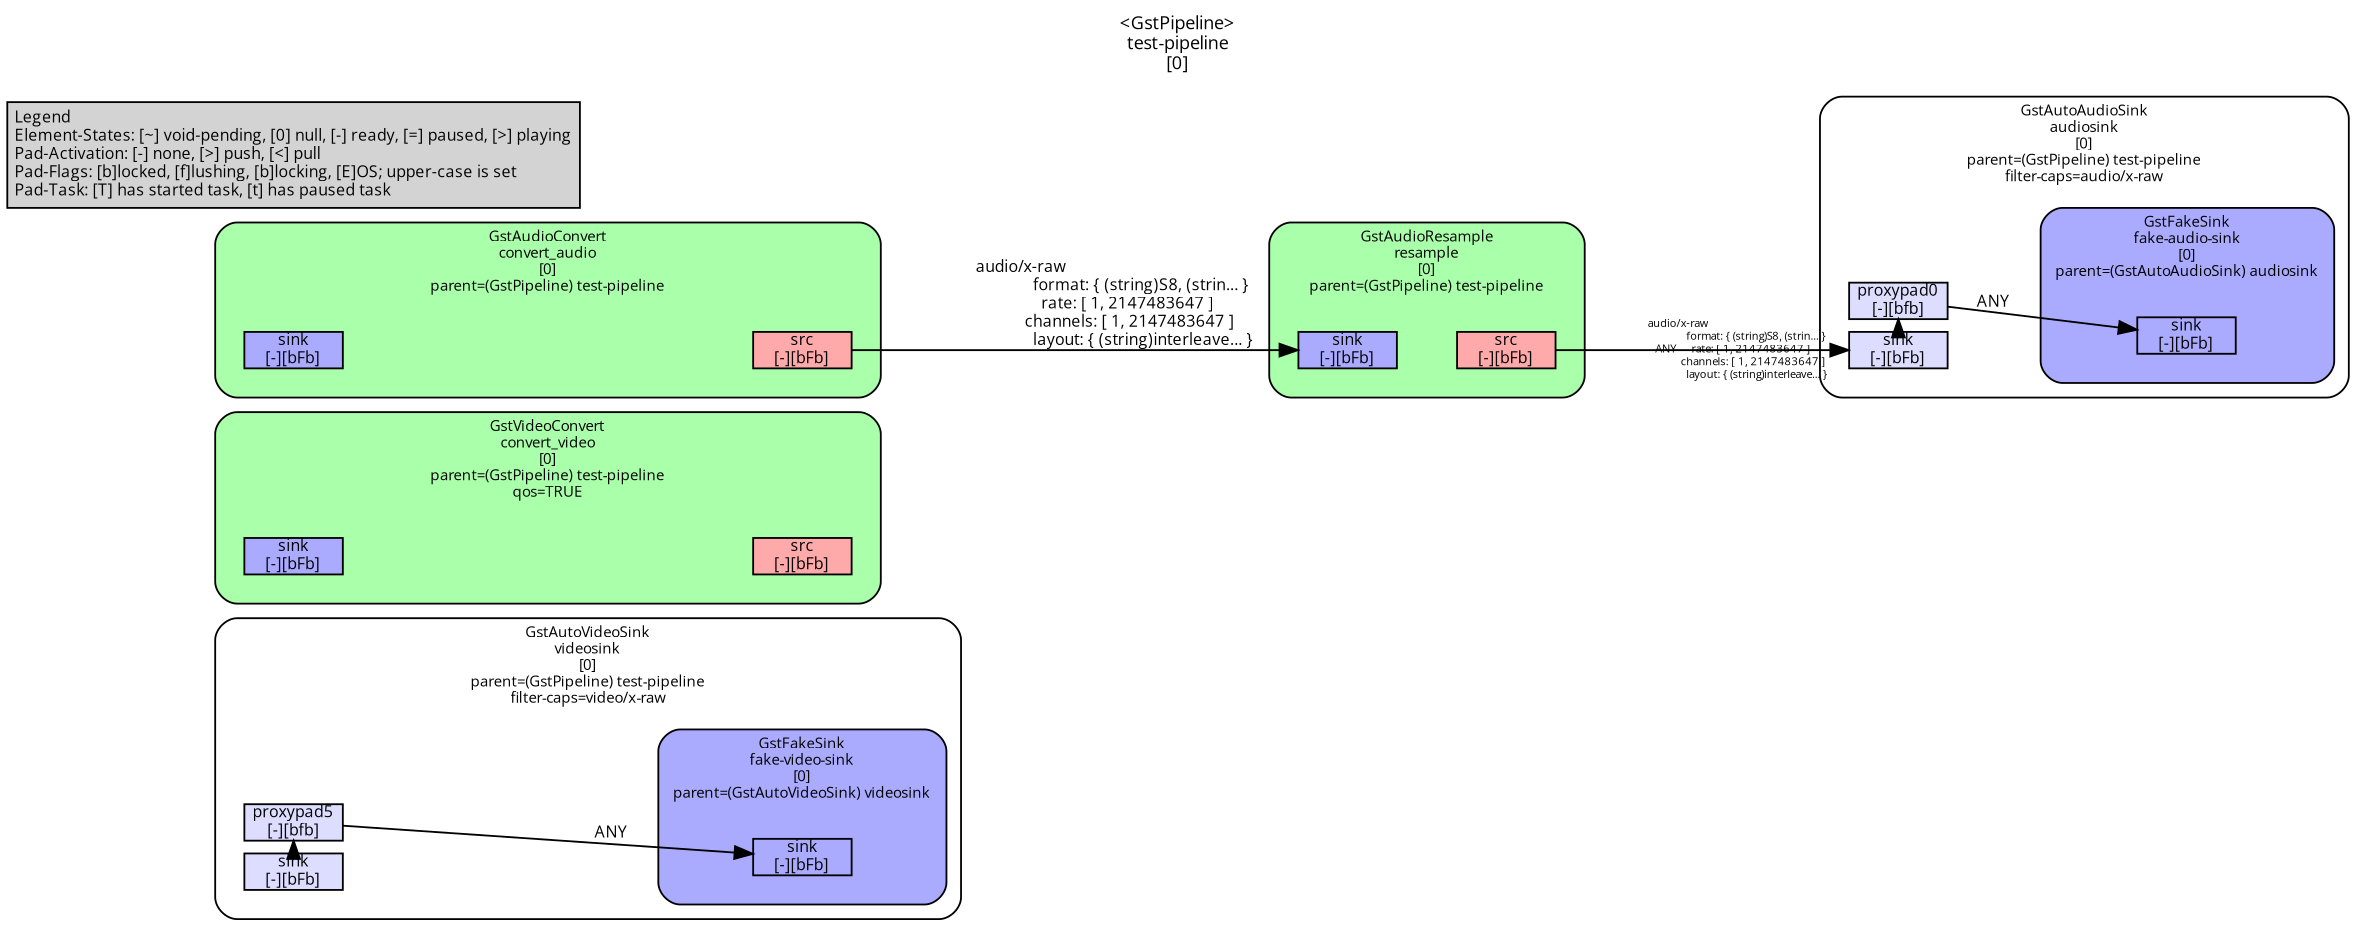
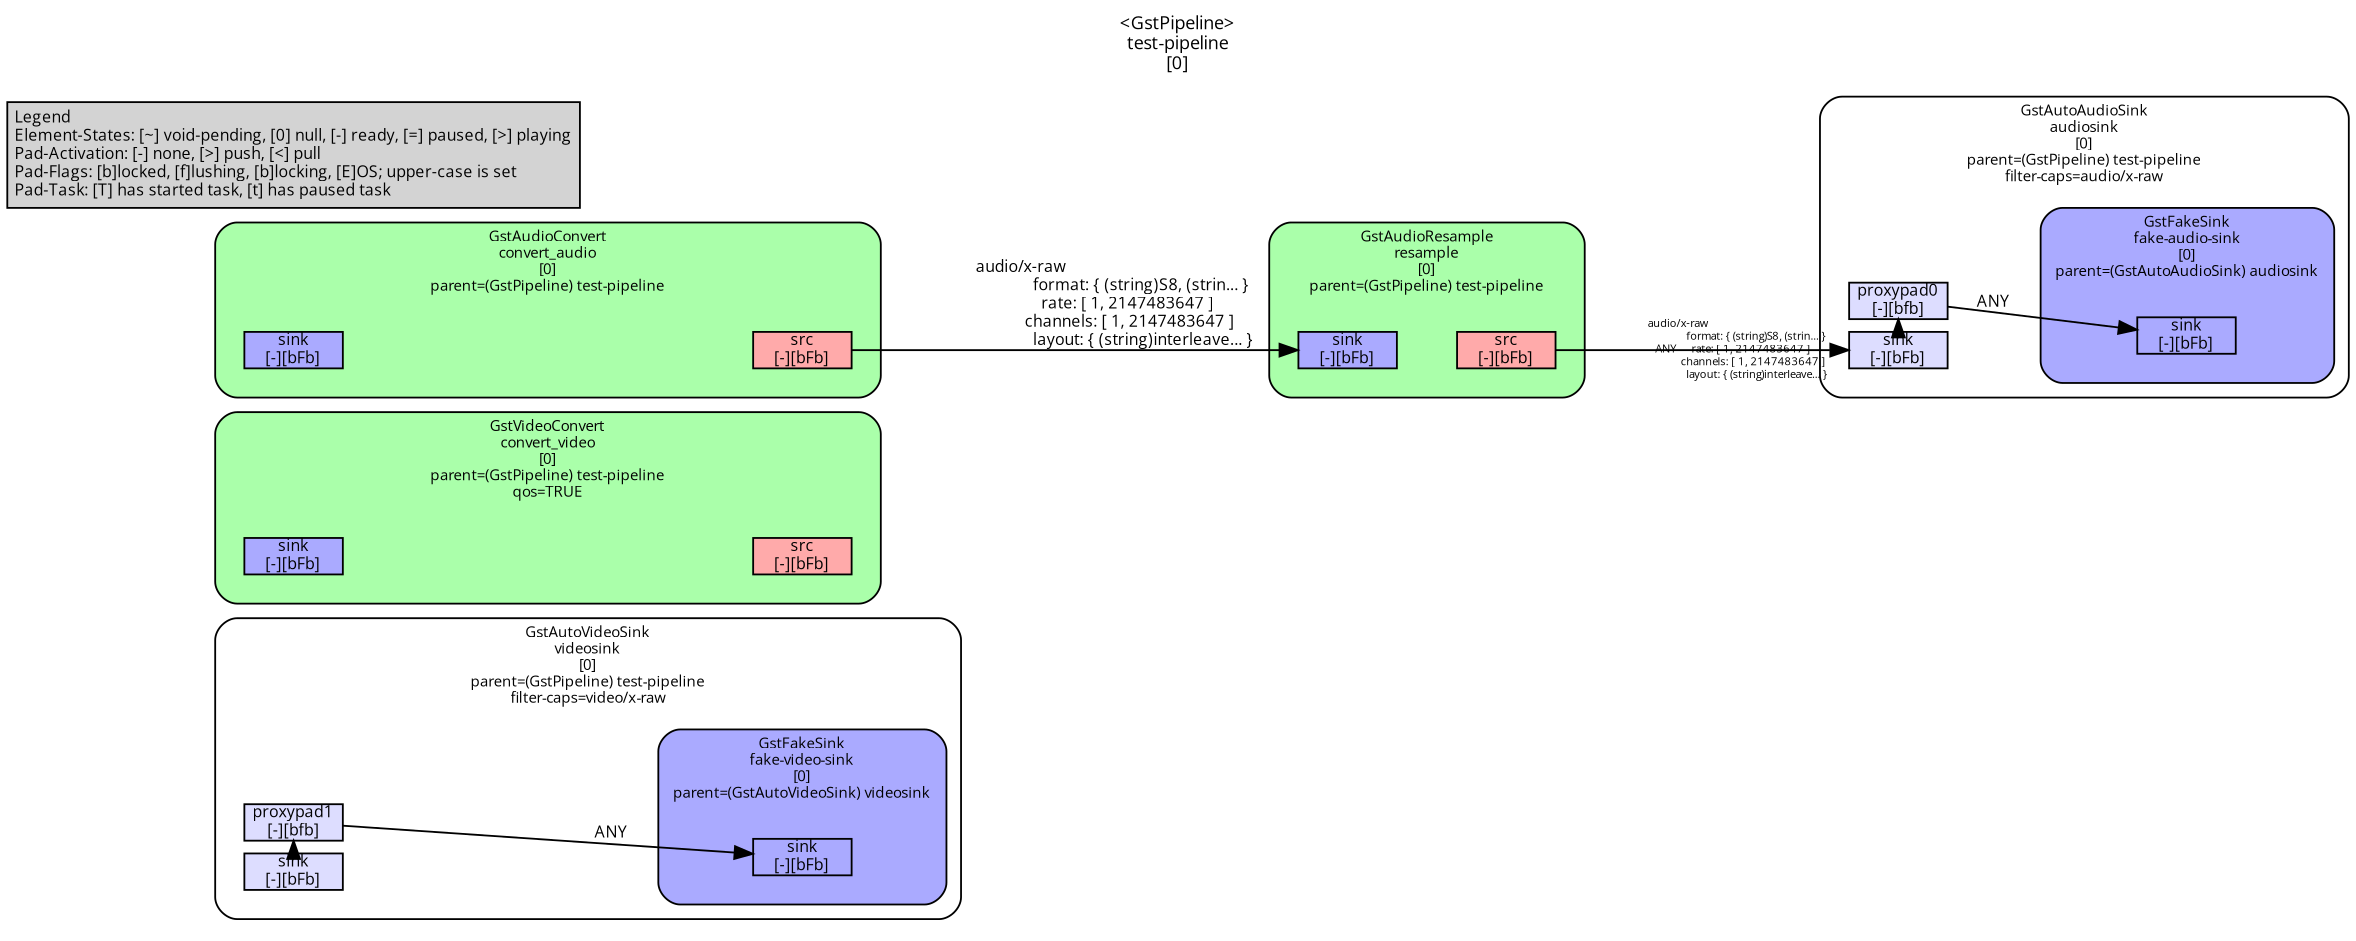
  digraph {
    fontname="Open Sans"
    fontsize=10
    label="<GstPipeline>\ntest-pipeline\n[0]"
    labelloc=t
    nodesep=.1
    rankdir=LR
    ranksep=.2
    node [color=black fillcolor="#aaaaff" fontname="Open Sans" fontsize=9 margin="0.0,0.0" shape=box style="filled,solid"]
    edge [fontname="Open Sans" fontsize=9 labelfontsize=6]
-   n1 [fillcolor="#ddddff" height=0.2 label="proxypad5\n[-][bfb]"]
+   n1 [fillcolor="#ddddff" height=0.2 label="proxypad1\n[-][bfb]"]
    n2 [fillcolor="#ddddff" height=0.2 label="sink\n[-][bFb]"]
    n3 [height=0.2 label="sink\n[-][bFb]"]
    n4 [height=0.2 label="sink\n[-][bFb]"]
    n5 [fillcolor="#ffaaaa" height=0.2 label="src\n[-][bFb]"]
    n6 [fillcolor="#ddddff" height=0.2 label="proxypad0\n[-][bfb]"]
    n7 [fillcolor="#ddddff" height=0.2 label="sink\n[-][bFb]"]
    n8 [height=0.2 label="sink\n[-][bFb]"]
    n9 [height=0.2 label="sink\n[-][bFb]"]
    n10 [fillcolor="#ffaaaa" height=0.2 label="src\n[-][bFb]"]
    n11 [height=0.2 label="sink\n[-][bFb]"]
    n12 [fillcolor="#ffaaaa" height=0.2 label="src\n[-][bFb]"]
    n13 [label="Legend\lElement-States: [~] void-pending, [0] null, [-] ready, [=] paused, [>] playing\lPad-Activation: [-] none, [>] push, [<] pull\lPad-Flags: [b]locked, [f]lushing, [b]locking, [E]OS; upper-case is set\lPad-Task: [T] has started task, [t] has paused task\l" margin="0.05,0.05" style=filled color="" fillcolor=""]
    subgraph cluster_1 {
      color=black
      fillcolor="#ffffff"
      fontsize=8
      label="GstAutoVideoSink\nvideosink\n[0]\nparent=(GstPipeline) test-pipeline\nfilter-caps=video/x-raw"
      style="filled,rounded"
      subgraph cluster_2 {
        color=black
        fillcolor="#ffffff"
        fontsize=8
        label=""
        style=invis
        n1
        n2
      }
      subgraph cluster_3 {
        color=black
        fillcolor="#aaaaff"
        fontsize=8
        label="GstFakeSink\nfake-video-sink\n[0]\nparent=(GstAutoVideoSink) videosink"
        style="filled,rounded"
        subgraph cluster_4 {
          color=black
          fillcolor="#aaaaff"
          fontsize=8
          label=""
          style=invis
          n3
        }
      }
    }
    subgraph cluster_5 {
      color=black
      fillcolor="#aaffaa"
      fontsize=8
      label="GstVideoConvert\nconvert_video\n[0]\nparent=(GstPipeline) test-pipeline\nqos=TRUE"
      style="filled,rounded"
      subgraph cluster_6 {
        color=black
        fillcolor="#aaffaa"
        fontsize=8
        label=""
        style=invis
        n4
      }
      subgraph cluster_7 {
        color=black
        fillcolor="#aaffaa"
        fontsize=8
        label=""
        style=invis
        n5
      }
    }
    subgraph cluster_8 {
      color=black
      fillcolor="#ffffff"
      fontsize=8
      label="GstAutoAudioSink\naudiosink\n[0]\nparent=(GstPipeline) test-pipeline\nfilter-caps=audio/x-raw"
      style="filled,rounded"
      subgraph cluster_9 {
        color=black
        fillcolor="#ffffff"
        fontsize=8
        label=""
        style=invis
        n6
        n7
      }
      subgraph cluster_10 {
        color=black
        fillcolor="#aaaaff"
        fontsize=8
        label="GstFakeSink\nfake-audio-sink\n[0]\nparent=(GstAutoAudioSink) audiosink"
        style="filled,rounded"
        subgraph cluster_11 {
          color=black
          fillcolor="#aaaaff"
          fontsize=8
          label=""
          style=invis
          n8
        }
      }
    }
    subgraph cluster_12 {
      color=black
      fillcolor="#aaffaa"
      fontsize=8
      label="GstAudioConvert\nconvert_audio\n[0]\nparent=(GstPipeline) test-pipeline"
      style="filled,rounded"
      subgraph cluster_13 {
        color=black
        fillcolor="#aaffaa"
        fontsize=8
        label=""
        style=invis
        n9
      }
      subgraph cluster_14 {
        color=black
        fillcolor="#aaffaa"
        fontsize=8
        label=""
        style=invis
        n10
      }
    }
    subgraph cluster_15 {
      color=black
      fillcolor="#aaffaa"
      fontsize=8
      label="GstAudioResample\nresample\n[0]\nparent=(GstPipeline) test-pipeline"
      style="filled,rounded"
      subgraph cluster_16 {
        color=black
        fillcolor="#aaffaa"
        fontsize=8
        label=""
        style=invis
        n11
      }
      subgraph cluster_17 {
        color=black
        fillcolor="#aaffaa"
        fontsize=8
        label=""
        style=invis
        n12
      }
    }
    subgraph cluster_18 {
      color=black
      fillcolor="#ffffff"
      fontsize=8
      label="GstURIDecodeBin\nsource\n[0]\nparent=(GstPipeline) test-pipeline\ncaps=video/x-raw(ANY); audio/x-raw(ANY); text/x-raw(ANY); subpicture/x-dvd; subpictur…"
      style="filled,rounded"
    }
    n1 -> n3 [label=ANY]
    n2 -> n1 [minlen=0 style=dashed]
    n4 -> n5 [style=invis]
    n6 -> n8 [label=ANY]
    n7 -> n6 [minlen=0 style=dashed]
    n9 -> n10 [style=invis]
    n10 -> n11 [label="audio/x-raw\l              format: { (string)S8, (strin... }\l                rate: [ 1, 2147483647 ]\l            channels: [ 1, 2147483647 ]\l              layout: { (string)interleave... }\l"]
    n11 -> n12 [style=invis]
    n12 -> n7 [headlabel=ANY label="                                                  " labelangle=0 labeldistance=10 taillabel="audio/x-raw\l              format: { (string)S8, (strin... }\l                rate: [ 1, 2147483647 ]\l            channels: [ 1, 2147483647 ]\l              layout: { (string)interleave... }\l"]
  }
